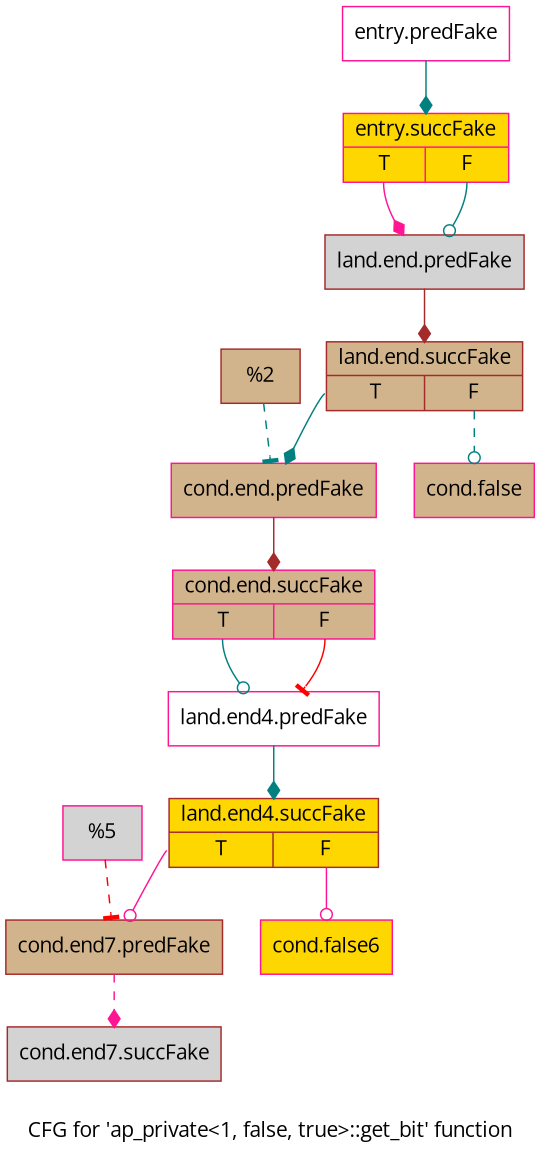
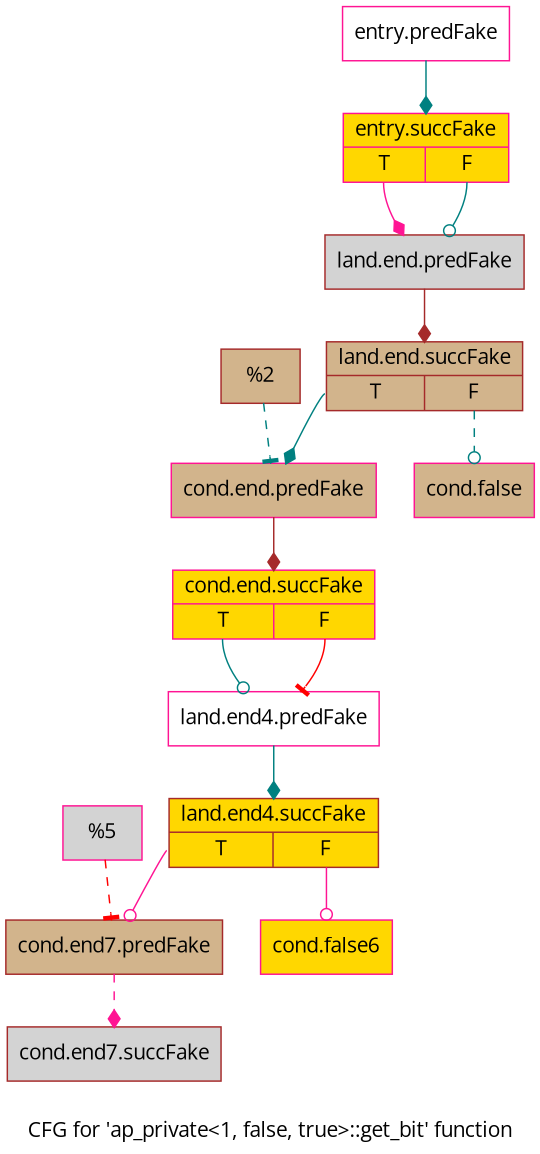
  digraph {
    fontname="Open Sans"
    label="CFG for 'ap_private\<1, false, true\>::get_bit' function"
    node [color=deeppink fillcolor=tan fontname="Open Sans" shape=record style=filled filename="/tools/Xilinx/Vitis_HLS/2022.1/include/etc/ap_private.h" linenumber=2566]
    edge [arrowhead=diamond color=teal execusionnum=0 fontname="Open Sans" style=solid]
    n1 [fillcolor=white label="{entry.predFake}" filename="" linenumber=""]
    n2 [fillcolor=gold label="{entry.succFake|{<s0>T|<s1>F}}" linenumber=2565]
    n3 [color=brown fillcolor=lightgrey label="{land.end.predFake}" linenumber=2565]
    n4 [color=brown label="{land.end.succFake|{<s0>T|<s1>F}}" linenumber=2565]
    n5 [label="{cond.end.predFake}"]
    n6 [label="{cond.false}" linenumber=2565]
-   n7 [label="{cond.end.succFake|{<s0>T|<s1>F}}"]
+   n7 [fillcolor=gold label="{cond.end.succFake|{<s0>T|<s1>F}}"]
    n8 [fillcolor=white label="{land.end4.predFake}"]
    n9 [color=brown label="{%2}" linenumber=2565]
    n10 [color=brown fillcolor=gold label="{land.end4.succFake|{<s0>T|<s1>F}}"]
    n11 [color=brown label="{cond.end7.predFake}" linenumber=2568]
    n12 [fillcolor=gold label="{cond.false6}"]
    n13 [color=brown fillcolor=lightgrey label="{cond.end7.succFake}" linenumber=2568]
    n14 [fillcolor=lightgrey label="{%5}"]
    n1 -> n2 [filename="/tools/Xilinx/Vitis_HLS/2022.1/include/etc/ap_private.h"]
    n2 -> n3 [color=deeppink tailport=s0]
    n2 -> n3 [arrowhead=odot tailport=s1 execusionnum=""]
    n3 -> n4 [color=brown filename="/tools/Xilinx/Vitis_HLS/2022.1/include/etc/ap_private.h"]
    n4 -> n5 [filename="/tools/Xilinx/Vitis_HLS/2022.1/include/etc/ap_private.h" tailport=s0]
    n4 -> n6 [arrowhead=odot style=dashed tailport=s1 execusionnum=""]
    n5 -> n7 [color=brown filename="/tools/Xilinx/Vitis_HLS/2022.1/include/etc/ap_private.h"]
    n7 -> n8 [arrowhead=odot tailport=s0]
    n7 -> n8 [arrowhead=tee color=red tailport=s1 execusionnum=""]
    n8 -> n10 [filename="/tools/Xilinx/Vitis_HLS/2022.1/include/etc/ap_private.h"]
    n9 -> n5 [arrowhead=tee style=dashed execusionnum=""]
    n10 -> n11 [arrowhead=odot color=deeppink filename="/tools/Xilinx/Vitis_HLS/2022.1/include/etc/ap_private.h" tailport=s0]
    n10 -> n12 [arrowhead=odot color=deeppink tailport=s1 execusionnum=""]
    n11 -> n13 [color=deeppink filename="/tools/Xilinx/Vitis_HLS/2022.1/include/etc/ap_private.h" style=dashed]
    n14 -> n11 [arrowhead=tee color=red style=dashed execusionnum=""]
  }
